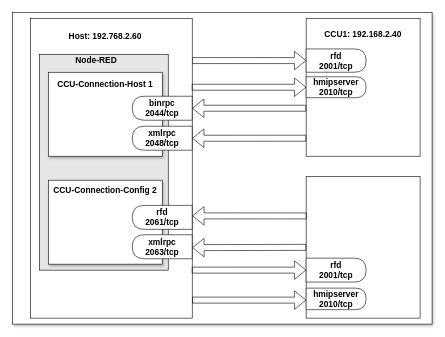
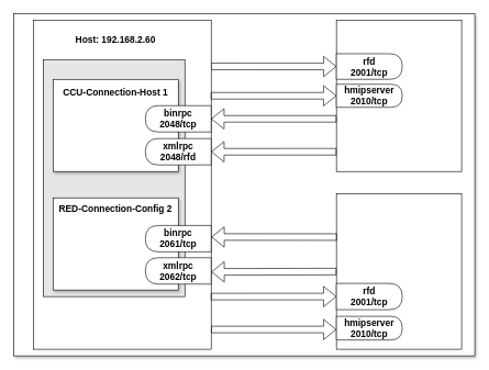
  <mxCell id="0" />
  <mxCell id="1" parent="0" />
  <mxCell id="2" value="" style="rounded=0;whiteSpace=wrap;html=1;shadow=1;" parent="1" vertex="1"><mxGeometry x="20" y="20" width="700" height="520" as="geometry" /></mxCell>
  <mxCell id="3" value="" style="shape=flexArrow;endArrow=classic;html=1;entryX=0;entryY=0.5;entryDx=0;entryDy=0;exitX=0.998;exitY=0.141;exitDx=0;exitDy=0;exitPerimeter=0;" parent="1" source="10" target="25" edge="1"><mxGeometry width="50" height="50" relative="1" as="geometry"><mxPoint x="320" y="179.5" as="sourcePoint" /><mxPoint x="390" y="179.5" as="targetPoint" /></mxGeometry></mxCell>
  <mxCell id="4" value="" style="group" parent="1" vertex="1" connectable="0"><mxGeometry x="510" y="294" width="190" height="236" as="geometry" /></mxCell>
  <mxCell id="5" value="" style="rounded=0;whiteSpace=wrap;html=1;align=center;" parent="4" vertex="1"><mxGeometry width="190" height="236" as="geometry" /></mxCell>
  <mxCell id="6" value="&lt;div&gt;&lt;b&gt;&lt;font style=&quot;font-size: 14px&quot;&gt;rfd&lt;/font&gt;&lt;/b&gt;&lt;/div&gt;&lt;font style=&quot;font-size: 14px&quot;&gt;&lt;b&gt;2001/tcp&lt;/b&gt;&lt;/font&gt;" style="shape=delay;whiteSpace=wrap;html=1;" parent="4" vertex="1"><mxGeometry y="136.003" width="100" height="39.905" as="geometry" /></mxCell>
  <mxCell id="7" value="&lt;div&gt;&lt;b&gt;&lt;font style=&quot;font-size: 14px&quot;&gt;hmipserver&lt;/font&gt;&lt;/b&gt;&lt;/div&gt;&lt;font style=&quot;font-size: 14px&quot;&gt;&lt;b&gt;2010/tcp&lt;/b&gt;&lt;/font&gt;" style="shape=delay;whiteSpace=wrap;html=1;" parent="4" vertex="1"><mxGeometry y="186.003" width="100" height="35.913" as="geometry" /></mxCell>
  <mxCell id="8" value="" style="shape=flexArrow;endArrow=classic;html=1;exitX=0;exitY=0.5;exitDx=0;exitDy=0;entryX=1.001;entryY=0.765;entryDx=0;entryDy=0;entryPerimeter=0;" parent="1" source="5" target="10" edge="1"><mxGeometry width="50" height="50" relative="1" as="geometry"><mxPoint x="390" y="450.5" as="sourcePoint" /><mxPoint x="320" y="450" as="targetPoint" /></mxGeometry></mxCell>
  <mxCell id="9" value="" style="group" parent="1" vertex="1" connectable="0"><mxGeometry x="50" y="30" width="270" height="500" as="geometry" /></mxCell>
  <mxCell id="10" value="" style="rounded=0;whiteSpace=wrap;html=1;" parent="9" vertex="1"><mxGeometry width="270" height="500" as="geometry" /></mxCell>
  <mxCell id="11" value="" style="rounded=0;whiteSpace=wrap;html=1;fillColor=#E6E6E6;" parent="9" vertex="1"><mxGeometry x="15" y="60" width="215" height="360" as="geometry" /></mxCell>
- <mxCell id="12" value="&lt;div align=&quot;center&quot;&gt;&lt;font style=&quot;font-size: 14px&quot;&gt;&lt;b&gt;Host: 192.768.2.60&lt;/b&gt;&lt;/font&gt;&lt;/div&gt;" style="text;html=1;strokeColor=none;fillColor=none;align=center;verticalAlign=middle;whiteSpace=wrap;rounded=0;" parent="9" vertex="1"><mxGeometry x="30" y="20" width="190" height="20" as="geometry" /></mxCell>
+ <mxCell id="12" value="&lt;div align=&quot;center&quot;&gt;&lt;font style=&quot;font-size: 14px&quot;&gt;&lt;b&gt;Host: 192.168.2.60&lt;/b&gt;&lt;/font&gt;&lt;/div&gt;" style="text;html=1;strokeColor=none;fillColor=none;align=center;verticalAlign=middle;whiteSpace=wrap;rounded=0;" parent="9" vertex="1"><mxGeometry x="30" y="20" width="190" height="20" as="geometry" /></mxCell>
  <mxCell id="13" value="" style="rounded=0;whiteSpace=wrap;html=1;shadow=1;" parent="9" vertex="1"><mxGeometry x="30" y="90" width="190" height="140" as="geometry" /></mxCell>
- <mxCell id="14" value="&lt;div&gt;&lt;b&gt;&lt;font style=&quot;font-size: 14px&quot;&gt;binrpc&lt;/font&gt;&lt;/b&gt;&lt;/div&gt;&lt;font style=&quot;font-size: 14px&quot;&gt;&lt;b&gt;2044/tcp&lt;/b&gt;&lt;/font&gt;" style="shape=delay;whiteSpace=wrap;html=1;direction=west;" parent="9" vertex="1"><mxGeometry x="170" y="130" width="100" height="40" as="geometry" /></mxCell>
- <mxCell id="15" value="&lt;div&gt;&lt;b&gt;&lt;font style=&quot;font-size: 14px&quot;&gt;xmlrpc&lt;/font&gt;&lt;/b&gt;&lt;/div&gt;&lt;font style=&quot;font-size: 14px&quot;&gt;&lt;b&gt;2048/tcp&lt;/b&gt;&lt;/font&gt;" style="shape=delay;whiteSpace=wrap;html=1;direction=west;" parent="9" vertex="1"><mxGeometry x="170" y="180" width="100" height="40" as="geometry" /></mxCell>
- <mxCell id="16" value="&lt;font style=&quot;font-size: 14px&quot;&gt;&lt;b&gt;Node-RED&lt;/b&gt;&lt;/font&gt;" style="text;html=1;strokeColor=none;fillColor=none;align=center;verticalAlign=middle;whiteSpace=wrap;rounded=0;" parent="9" vertex="1"><mxGeometry x="15" y="60" width="190" height="20" as="geometry" /></mxCell>
+ <mxCell id="14" value="&lt;div&gt;&lt;b&gt;&lt;font style=&quot;font-size: 14px&quot;&gt;binrpc&lt;/font&gt;&lt;/b&gt;&lt;/div&gt;&lt;font style=&quot;font-size: 14px&quot;&gt;&lt;b&gt;2048/tcp&lt;/b&gt;&lt;/font&gt;" style="shape=delay;whiteSpace=wrap;html=1;direction=west;" parent="9" vertex="1"><mxGeometry x="170" y="130" width="100" height="40" as="geometry" /></mxCell>
+ <mxCell id="15" value="&lt;div&gt;&lt;b&gt;&lt;font style=&quot;font-size: 14px&quot;&gt;xmlrpc&lt;/font&gt;&lt;/b&gt;&lt;/div&gt;&lt;font style=&quot;font-size: 14px&quot;&gt;&lt;b&gt;2048/rfd&lt;/b&gt;&lt;/font&gt;" style="shape=delay;whiteSpace=wrap;html=1;direction=west;" parent="9" vertex="1"><mxGeometry x="170" y="180" width="100" height="40" as="geometry" /></mxCell>
  <mxCell id="17" value="&lt;font style=&quot;font-size: 14px&quot;&gt;&lt;b&gt;CCU-Connection-Host 1&lt;/b&gt;&lt;/font&gt;" style="text;html=1;strokeColor=none;fillColor=none;align=center;verticalAlign=middle;whiteSpace=wrap;rounded=0;" parent="9" vertex="1"><mxGeometry x="30" y="100" width="190" height="20" as="geometry" /></mxCell>
  <mxCell id="18" value="" style="rounded=0;whiteSpace=wrap;html=1;shadow=1;" parent="9" vertex="1"><mxGeometry x="30" y="270" width="190" height="140" as="geometry" /></mxCell>
- <mxCell id="19" value="&lt;font style=&quot;font-size: 14px&quot;&gt;&lt;b&gt;CCU-Connection-Config 2&lt;/b&gt;&lt;/font&gt;" style="text;html=1;strokeColor=none;fillColor=none;align=center;verticalAlign=middle;whiteSpace=wrap;rounded=0;" parent="9" vertex="1"><mxGeometry x="30" y="277" width="190" height="20" as="geometry" /></mxCell>
- <mxCell id="20" value="&lt;div&gt;&lt;b&gt;&lt;font style=&quot;font-size: 14px&quot;&gt;rfd&lt;/font&gt;&lt;/b&gt;&lt;/div&gt;&lt;font style=&quot;font-size: 14px&quot;&gt;&lt;b&gt;2061/tcp&lt;/b&gt;&lt;/font&gt;" style="shape=delay;whiteSpace=wrap;html=1;direction=west;" parent="9" vertex="1"><mxGeometry x="170" y="312" width="100" height="40" as="geometry" /></mxCell>
- <mxCell id="21" value="&lt;div&gt;&lt;b&gt;&lt;font style=&quot;font-size: 14px&quot;&gt;xmlrpc&lt;/font&gt;&lt;/b&gt;&lt;/div&gt;&lt;font style=&quot;font-size: 14px&quot;&gt;&lt;b&gt;2063/tcp&lt;/b&gt;&lt;/font&gt;" style="shape=delay;whiteSpace=wrap;html=1;direction=west;" parent="9" vertex="1"><mxGeometry x="170" y="361" width="100" height="40" as="geometry" /></mxCell>
+ <mxCell id="19" value="&lt;font style=&quot;font-size: 14px&quot;&gt;&lt;b&gt;RED-Connection-Config 2&lt;/b&gt;&lt;/font&gt;" style="text;html=1;strokeColor=none;fillColor=none;align=center;verticalAlign=middle;whiteSpace=wrap;rounded=0;" parent="9" vertex="1"><mxGeometry x="30" y="277" width="190" height="20" as="geometry" /></mxCell>
+ <mxCell id="20" value="&lt;div&gt;&lt;b&gt;&lt;font style=&quot;font-size: 14px&quot;&gt;binrpc&lt;/font&gt;&lt;/b&gt;&lt;/div&gt;&lt;font style=&quot;font-size: 14px&quot;&gt;&lt;b&gt;2061/tcp&lt;/b&gt;&lt;/font&gt;" style="shape=delay;whiteSpace=wrap;html=1;direction=west;" parent="9" vertex="1"><mxGeometry x="170" y="312" width="100" height="40" as="geometry" /></mxCell>
+ <mxCell id="21" value="&lt;div&gt;&lt;b&gt;&lt;font style=&quot;font-size: 14px&quot;&gt;xmlrpc&lt;/font&gt;&lt;/b&gt;&lt;/div&gt;&lt;font style=&quot;font-size: 14px&quot;&gt;&lt;b&gt;2062/tcp&lt;/b&gt;&lt;/font&gt;" style="shape=delay;whiteSpace=wrap;html=1;direction=west;" parent="9" vertex="1"><mxGeometry x="170" y="361" width="100" height="40" as="geometry" /></mxCell>
  <mxCell id="22" value="" style="group" parent="1" vertex="1" connectable="0"><mxGeometry x="510" y="30" width="190" height="230" as="geometry" /></mxCell>
  <mxCell id="23" value="" style="rounded=0;whiteSpace=wrap;html=1;align=center;" parent="22" vertex="1"><mxGeometry width="190" height="230.0" as="geometry" /></mxCell>
  <mxCell id="24" value="&lt;div&gt;&lt;b&gt;&lt;font style=&quot;font-size: 14px&quot;&gt;hmipserver&lt;/font&gt;&lt;/b&gt;&lt;/div&gt;&lt;font style=&quot;font-size: 14px&quot;&gt;&lt;b&gt;2010/tcp&lt;/b&gt;&lt;/font&gt;" style="shape=delay;whiteSpace=wrap;html=1;" parent="22" vertex="1"><mxGeometry y="97.5" width="100" height="35" as="geometry" /></mxCell>
  <mxCell id="25" value="&lt;div&gt;&lt;b&gt;&lt;font style=&quot;font-size: 14px&quot;&gt;rfd&lt;/font&gt;&lt;/b&gt;&lt;/div&gt;&lt;font style=&quot;font-size: 14px&quot;&gt;&lt;b&gt;2001/tcp&lt;/b&gt;&lt;/font&gt;" style="shape=delay;whiteSpace=wrap;html=1;" parent="22" vertex="1"><mxGeometry y="51.11" width="100" height="38.89" as="geometry" /></mxCell>
- <mxCell id="26" value="&lt;div align=&quot;center&quot;&gt;&lt;font style=&quot;font-size: 14px&quot;&gt;&lt;b&gt;CCU1: 192.168.2.40&lt;/b&gt;&lt;/font&gt;&lt;/div&gt;" style="text;html=1;strokeColor=none;fillColor=none;align=center;verticalAlign=middle;whiteSpace=wrap;rounded=0;" parent="22" vertex="1"><mxGeometry y="12.778" width="190" height="25.556" as="geometry" /></mxCell>
  <mxCell id="27" value="" style="shape=flexArrow;endArrow=classic;html=1;entryX=1.001;entryY=0.659;entryDx=0;entryDy=0;entryPerimeter=0;exitX=0.004;exitY=0.278;exitDx=0;exitDy=0;exitPerimeter=0;" parent="1" source="5" target="10" edge="1"><mxGeometry width="50" height="50" relative="1" as="geometry"><mxPoint x="420" y="410" as="sourcePoint" /><mxPoint x="320" y="500.04" as="targetPoint" /></mxGeometry></mxCell>
  <mxCell id="28" value="" style="shape=flexArrow;endArrow=classic;html=1;exitX=0;exitY=0.5;exitDx=0;exitDy=0;" parent="1" edge="1"><mxGeometry width="50" height="50" relative="1" as="geometry"><mxPoint x="510" y="229.996" as="sourcePoint" /><mxPoint x="320" y="230.04" as="targetPoint" /></mxGeometry></mxCell>
  <mxCell id="29" value="" style="shape=flexArrow;endArrow=classic;html=1;exitX=0;exitY=0.5;exitDx=0;exitDy=0;" parent="1" edge="1"><mxGeometry width="50" height="50" relative="1" as="geometry"><mxPoint x="510" y="179.996" as="sourcePoint" /><mxPoint x="320" y="180" as="targetPoint" /></mxGeometry></mxCell>
  <mxCell id="30" value="" style="shape=flexArrow;endArrow=classic;html=1;entryX=0;entryY=0.5;entryDx=0;entryDy=0;exitX=0.998;exitY=0.84;exitDx=0;exitDy=0;exitPerimeter=0;" parent="1" source="10" target="6" edge="1"><mxGeometry width="50" height="50" relative="1" as="geometry"><mxPoint x="320" y="360.09" as="sourcePoint" /><mxPoint x="510" y="360" as="targetPoint" /></mxGeometry></mxCell>
  <mxCell id="31" value="" style="shape=flexArrow;endArrow=classic;html=1;" parent="1" edge="1"><mxGeometry width="50" height="50" relative="1" as="geometry"><mxPoint x="320" y="500" as="sourcePoint" /><mxPoint x="510" y="500" as="targetPoint" /></mxGeometry></mxCell>
  <mxCell id="32" value="" style="shape=flexArrow;endArrow=classic;html=1;entryX=0;entryY=0.5;entryDx=0;entryDy=0;exitX=0.998;exitY=0.23;exitDx=0;exitDy=0;exitPerimeter=0;" parent="1" source="10" target="23" edge="1"><mxGeometry width="50" height="50" relative="1" as="geometry"><mxPoint x="321" y="145" as="sourcePoint" /><mxPoint x="390" y="229.5" as="targetPoint" /></mxGeometry></mxCell>
